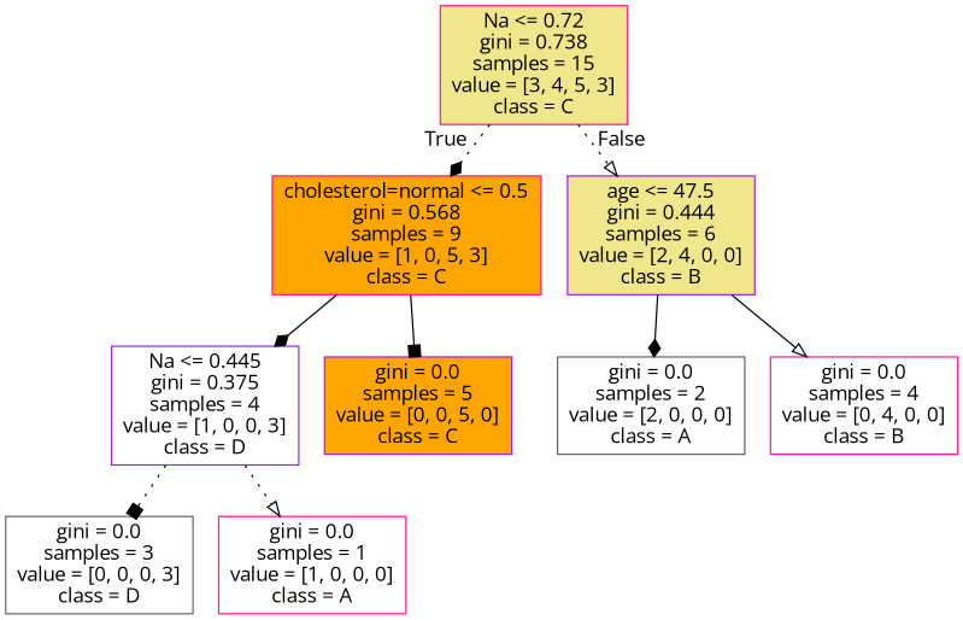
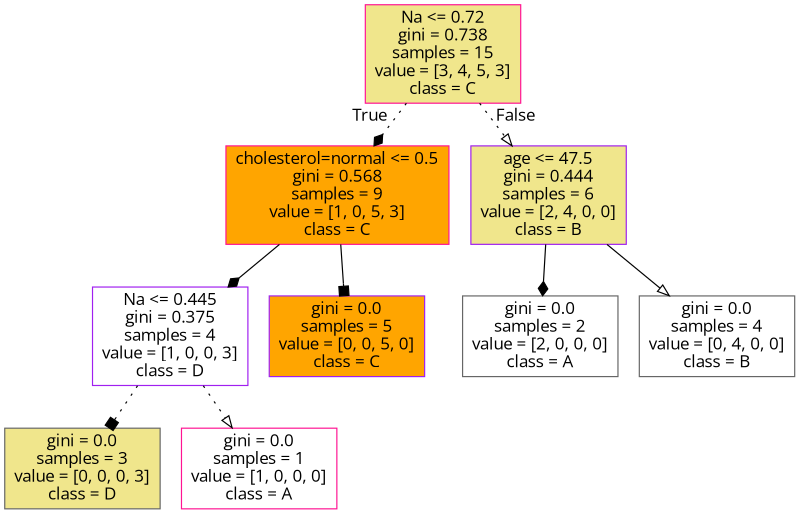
  digraph {
    fontname="Open Sans"
    node [color=deeppink fillcolor=white fontname="Open Sans" shape=box style=filled]
    edge [arrowhead=diamond fontname="Open Sans" style=dotted]
    n1 [fillcolor=khaki label="Na <= 0.72\ngini = 0.738\nsamples = 15\nvalue = [3, 4, 5, 3]\nclass = C"]
    n2 [fillcolor=orange label="cholesterol=normal <= 0.5\ngini = 0.568\nsamples = 9\nvalue = [1, 0, 5, 3]\nclass = C"]
    n3 [color=purple fillcolor=khaki label="age <= 47.5\ngini = 0.444\nsamples = 6\nvalue = [2, 4, 0, 0]\nclass = B"]
    n4 [color=purple label="Na <= 0.445\ngini = 0.375\nsamples = 4\nvalue = [1, 0, 0, 3]\nclass = D"]
    n5 [color=purple fillcolor=orange label="gini = 0.0\nsamples = 5\nvalue = [0, 0, 5, 0]\nclass = C"]
    n6 [color=gray40 label="gini = 0.0\nsamples = 2\nvalue = [2, 0, 0, 0]\nclass = A"]
-   n7 [label="gini = 0.0\nsamples = 4\nvalue = [0, 4, 0, 0]\nclass = B"]
-   n8 [color=gray40 label="gini = 0.0\nsamples = 3\nvalue = [0, 0, 0, 3]\nclass = D"]
+   n7 [color=gray40 label="gini = 0.0\nsamples = 4\nvalue = [0, 4, 0, 0]\nclass = B"]
+   n8 [color=gray40 fillcolor=khaki label="gini = 0.0\nsamples = 3\nvalue = [0, 0, 0, 3]\nclass = D"]
    n9 [label="gini = 0.0\nsamples = 1\nvalue = [1, 0, 0, 0]\nclass = A"]
    n1 -> n2 [headlabel=True labelangle=45 labeldistance=2.5]
    n1 -> n3 [arrowhead=onormal headlabel=False labelangle=-45 labeldistance=2.5]
    n2 -> n4 [style=solid]
    n2 -> n5 [arrowhead=box style=solid]
    n3 -> n6 [style=solid]
    n3 -> n7 [arrowhead=onormal style=solid]
    n4 -> n8 [arrowhead=box]
    n4 -> n9 [arrowhead=onormal]
  }
